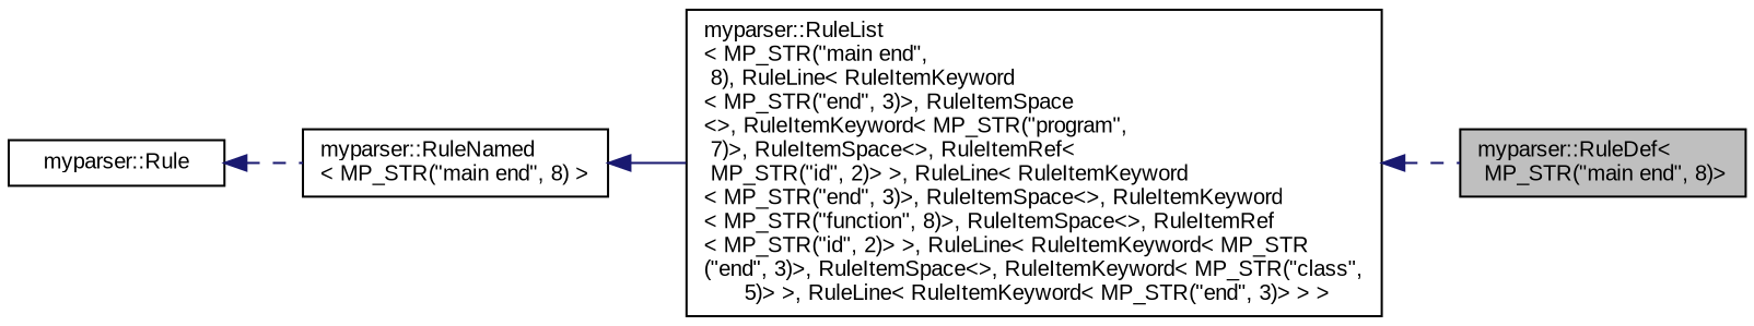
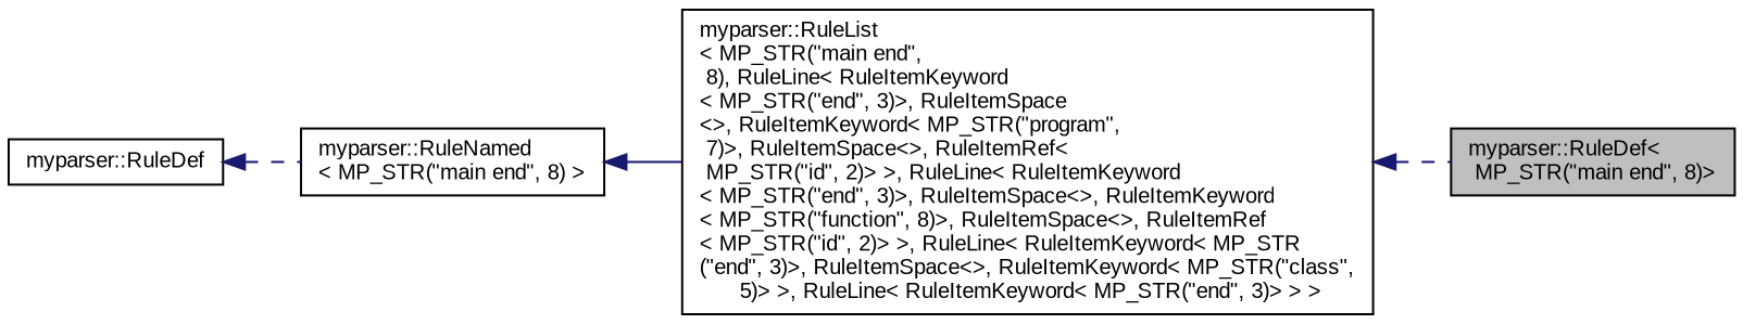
  digraph {
    rankdir=LR
    fontname="Liberation Sans"
    node [color=black fillcolor=white fontname="Liberation Sans" fontsize=10 shape=record style=filled]
    edge [color=midnightblue dir=back fontname="Liberation Sans" fontsize=10 labelfontname=Helvetica labelfontsize=10 style=dashed]
    n1 [fillcolor=grey75 fontcolor=black height=0.2 label="myparser::RuleDef\<\l MP_STR(\"main end\", 8)\>" width=0.4]
    n2 [height=0.2 label="myparser::RuleList\l\< MP_STR(\"main end\",\l 8), RuleLine\< RuleItemKeyword\l\< MP_STR(\"end\", 3)\>, RuleItemSpace\l\<\>, RuleItemKeyword\< MP_STR(\"program\",\l 7)\>, RuleItemSpace\<\>, RuleItemRef\<\l MP_STR(\"id\", 2)\> \>, RuleLine\< RuleItemKeyword\l\< MP_STR(\"end\", 3)\>, RuleItemSpace\<\>, RuleItemKeyword\l\< MP_STR(\"function\", 8)\>, RuleItemSpace\<\>, RuleItemRef\l\< MP_STR(\"id\", 2)\> \>, RuleLine\< RuleItemKeyword\< MP_STR\l(\"end\", 3)\>, RuleItemSpace\<\>, RuleItemKeyword\< MP_STR(\"class\",\l 5)\> \>, RuleLine\< RuleItemKeyword\< MP_STR(\"end\", 3)\> \> \>" width=0.4]
    n3 [height=0.2 label="myparser::RuleNamed\l\< MP_STR(\"main end\", 8) \>" width=0.4]
-   n4 [height=0.2 label="myparser::Rule" width=0.4]
+   n4 [height=0.2 label="myparser::RuleDef" width=0.4]
    n2 -> n1
    n3 -> n2 [style=solid]
    n4 -> n3
  }
